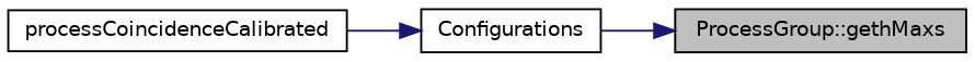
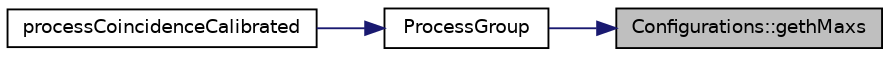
  digraph {
    fontname="DejaVu Sans"
    rankdir=RL
    node [color=black fillcolor=white fontname="DejaVu Sans" fontsize=10 shape=record style=filled]
    edge [color=midnightblue dir=back fontname="DejaVu Sans" fontsize=10 labelfontname=Helvetica labelfontsize=10 style=solid]
-   n1 [fillcolor=grey75 fontcolor=black height=0.2 label="ProcessGroup::gethMaxs" width=0.4]
-   n2 [height=0.2 label=Configurations width=0.4]
+   n1 [fillcolor=grey75 fontcolor=black height=0.2 label="Configurations::gethMaxs" width=0.4]
+   n2 [height=0.2 label=ProcessGroup width=0.4]
    n3 [height=0.2 label=processCoincidenceCalibrated width=0.4]
    n1 -> n2
    n2 -> n3
  }
